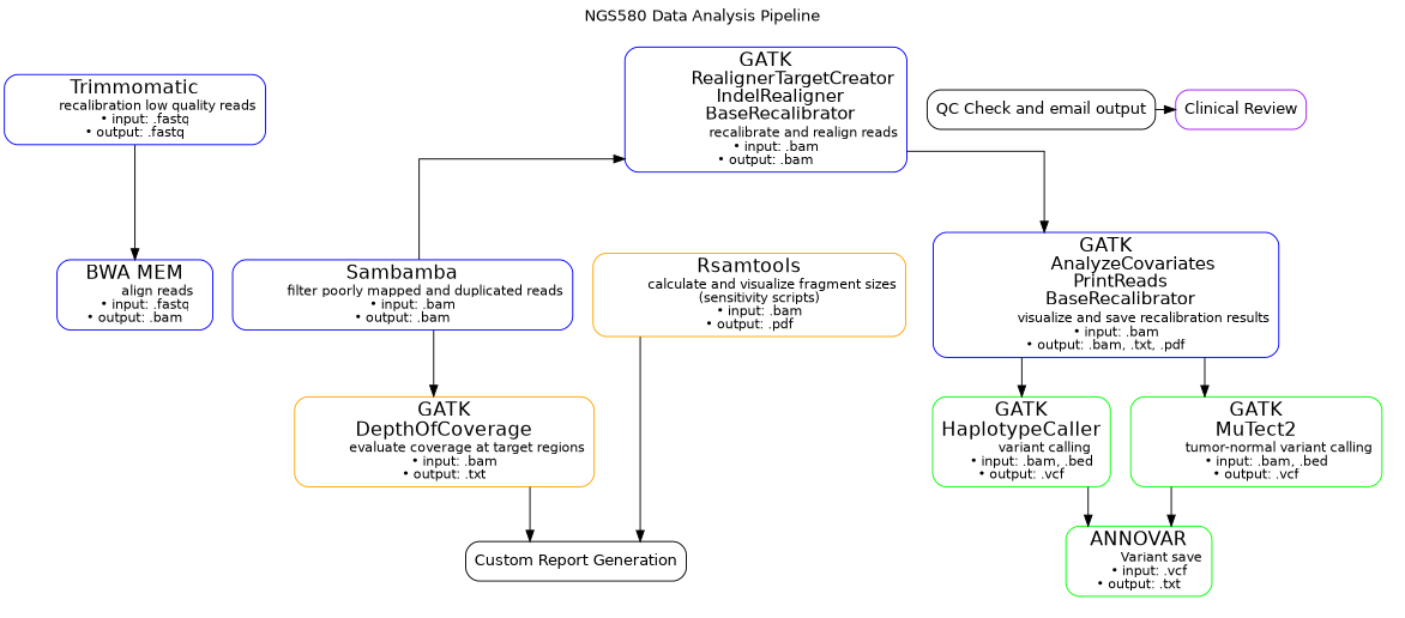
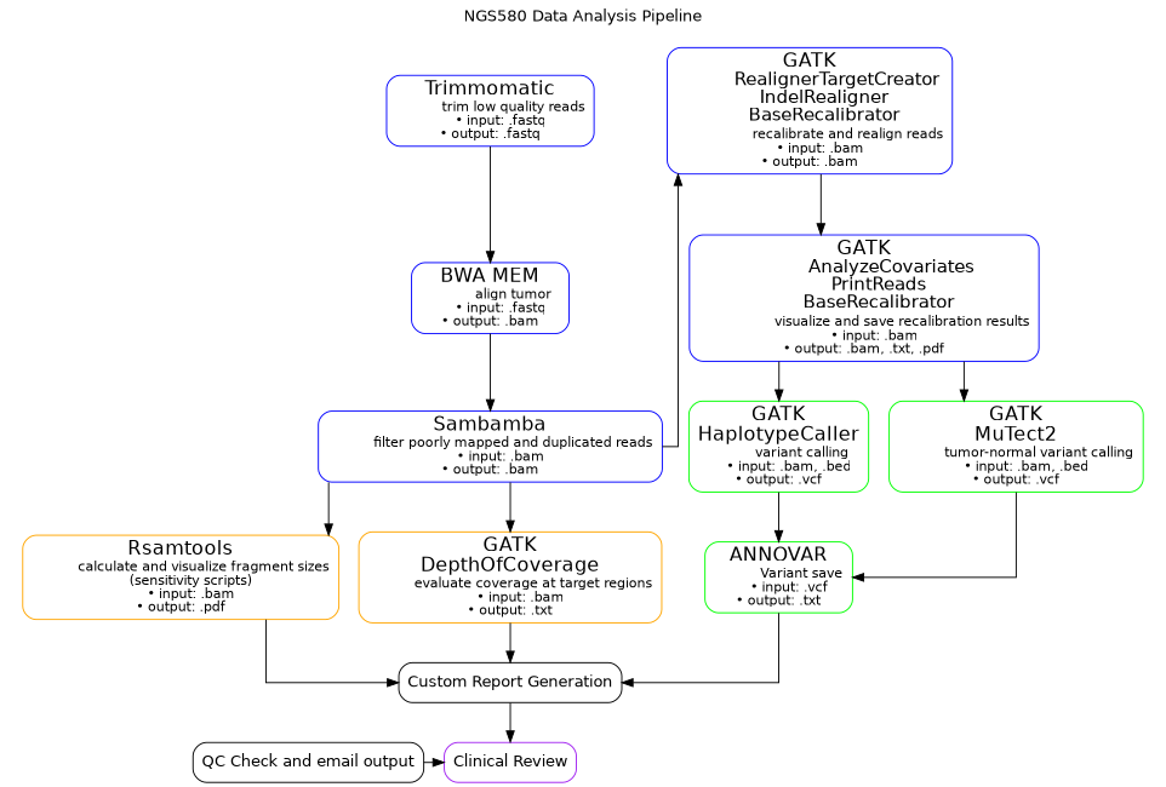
  digraph {
    fontname="DejaVu Sans"
    label="NGS580 Data Analysis Pipeline\n\n"
    labelloc=t
    splines=ortho
    node [color=Blue fontname="DejaVu Sans" shape=box style=rounded]
    edge [fontname="DejaVu Sans"]
-   n1 [label=<<FONT POINT-SIZE="18">Trimmomatic</FONT><BR />     <FONT POINT-SIZE="12">     recalibration low quality reads<BR />     &#8226; input: .fastq<BR />     &#8226; output: .fastq     </FONT>>]
+   n1 [label=<<FONT POINT-SIZE="18">Trimmomatic</FONT><BR />     <FONT POINT-SIZE="12">     trim low quality reads<BR />     &#8226; input: .fastq<BR />     &#8226; output: .fastq     </FONT>>]
    n2 [label=<<FONT POINT-SIZE="18">GATK</FONT><BR />     <FONT POINT-SIZE="16">     RealignerTargetCreator<BR />     IndelRealigner<BR />     BaseRecalibrator<BR />     </FONT>     <FONT POINT-SIZE="12">     recalibrate and realign reads<BR />     &#8226; input: .bam<BR />     &#8226; output: .bam     </FONT>>]
    n3 [color=Black label=<<FONT POINT-SIZE="14">QC Check and email output</FONT>>]
    n4 [color=Purple label=<<FONT POINT-SIZE="14">Clinical Review</FONT>>]
-   n5 [label=<<FONT POINT-SIZE="18">BWA MEM</FONT><BR />     <FONT POINT-SIZE="12">     align reads<BR />     &#8226; input: .fastq<BR />     &#8226; output: .bam     </FONT>>]
+   n5 [label=<<FONT POINT-SIZE="18">BWA MEM</FONT><BR />     <FONT POINT-SIZE="12">     align tumor<BR />     &#8226; input: .fastq<BR />     &#8226; output: .bam     </FONT>>]
    n6 [label=<<FONT POINT-SIZE="18">Sambamba</FONT><BR />     <FONT POINT-SIZE="12">     filter poorly mapped and duplicated reads<BR />     &#8226; input: .bam<BR />     &#8226; output: .bam     </FONT>>]
    n7 [color=Orange label=<<FONT POINT-SIZE="18">Rsamtools</FONT><BR />     <FONT POINT-SIZE="12">     calculate and visualize fragment sizes<BR />     (sensitivity scripts)<BR />     &#8226; input: .bam<BR />     &#8226; output: .pdf     </FONT>>]
    n8 [color=Orange label=<<FONT POINT-SIZE="18">GATK<BR />DepthOfCoverage</FONT><BR />     <FONT POINT-SIZE="12">     evaluate coverage at target regions<BR />     &#8226; input: .bam<BR />     &#8226; output: .txt     </FONT>>]
    n9 [label=<<FONT POINT-SIZE="18">GATK</FONT><BR />     <FONT POINT-SIZE="16">     AnalyzeCovariates<BR />     PrintReads<BR />     BaseRecalibrator<BR />     </FONT>     <FONT POINT-SIZE="12">     visualize and save recalibration results<BR />     &#8226; input: .bam<BR />     &#8226; output: .bam, .txt, .pdf     </FONT>>]
    n10 [color=Green label=<<FONT POINT-SIZE="18">GATK<BR />HaplotypeCaller</FONT><BR />     <FONT POINT-SIZE="12">     variant calling<BR />     &#8226; input: .bam, .bed<BR />     &#8226; output: .vcf     </FONT>>]
    n11 [color=Green label=<<FONT POINT-SIZE="18">GATK<BR />MuTect2</FONT><BR />     <FONT POINT-SIZE="12">     tumor-normal variant calling<BR />     &#8226; input: .bam, .bed<BR />     &#8226; output: .vcf     </FONT>>]
    n12 [color=Green label=<<FONT POINT-SIZE="18">ANNOVAR</FONT><BR />     <FONT POINT-SIZE="12">     Variant save<BR />     &#8226; input: .vcf<BR />     &#8226; output: .txt     </FONT>>]
    n13 [color=Black label=<<FONT POINT-SIZE="14">Custom Report Generation</FONT>>]
    subgraph sub_1 {
      rank=same
      n1
      n2
    }
    subgraph sub_2 {
      rank=same
      n3
      n4
    }
    subgraph cluster_3 {
      style=invis
      n5
      n6
      n7
      n8
    }
    subgraph cluster_4 {
      style=invis
      n9
      n10
      n11
      n12
    }
    n1 -> n5
    n2 -> n9
    n3 -> n4
+   n5 -> n6
    n6 -> n2
+   n6 -> n7
    n6 -> n8
    n7 -> n13
    n8 -> n13
    n9 -> n10
    n9 -> n11
    n10 -> n12
    n11 -> n12
+   n12 -> n13
+   n13 -> n4
  }
